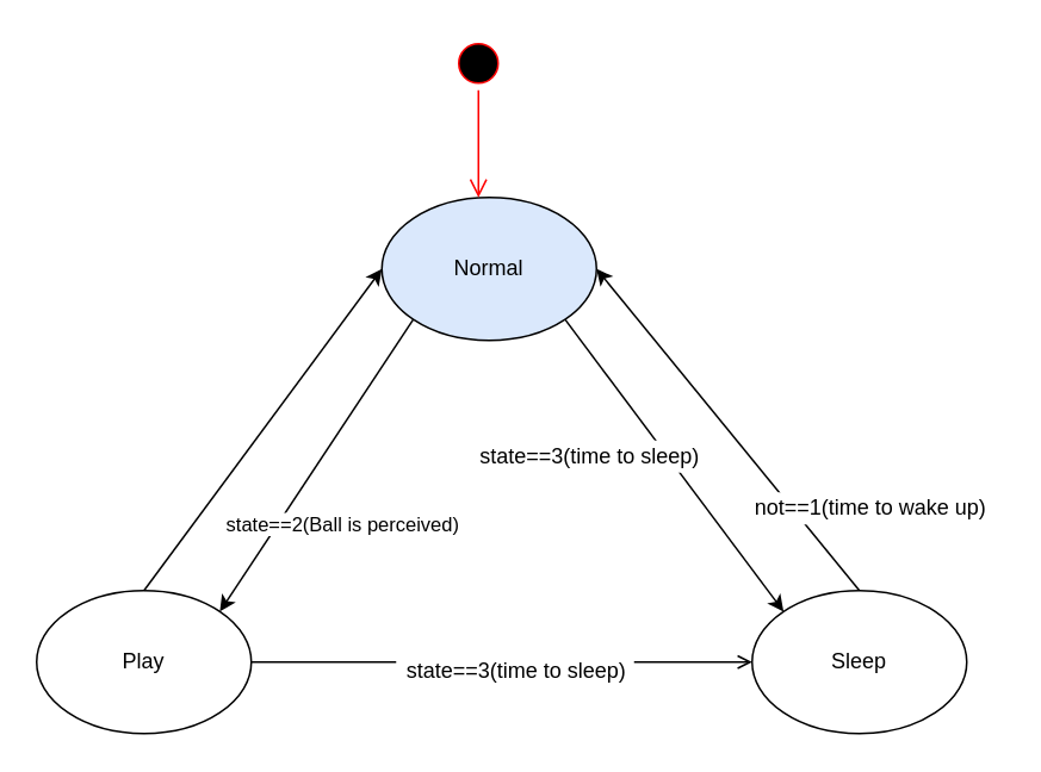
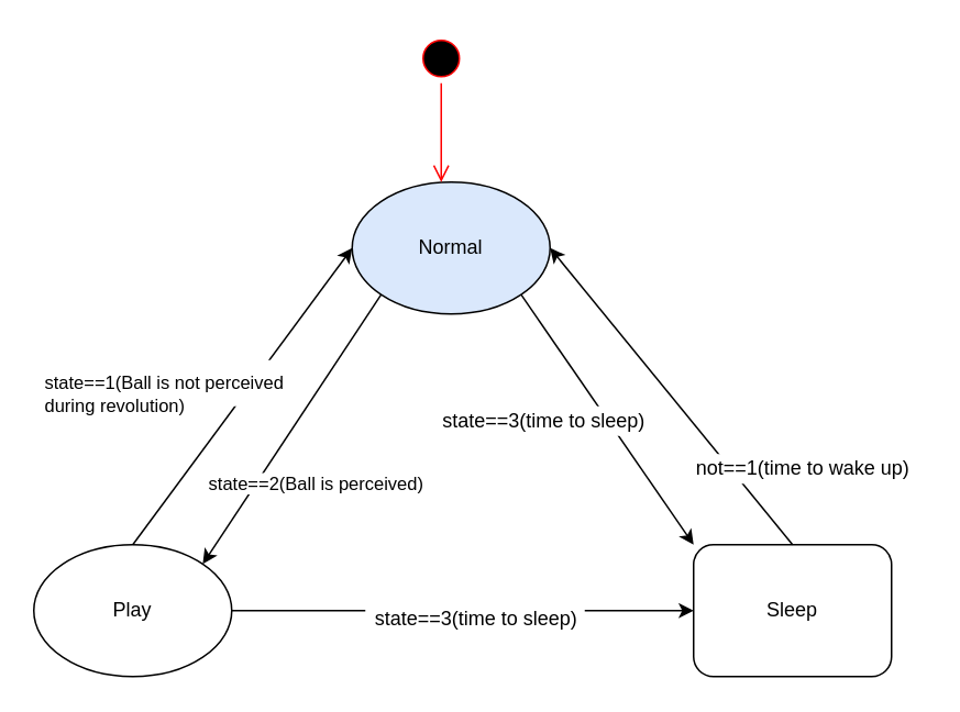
  <mxCell id="0" />
  <mxCell id="1" parent="0" />
  <mxCell id="2" value="Normal" style="ellipse;whiteSpace=wrap;html=1;fillColor=#dae8fc;" vertex="1" parent="1"><mxGeometry x="213" y="110" width="120" height="80" as="geometry" /></mxCell>
  <mxCell id="3" value="Play" style="ellipse;whiteSpace=wrap;html=1;" vertex="1" parent="1"><mxGeometry x="20" y="330" width="120" height="80" as="geometry" /></mxCell>
- <mxCell id="4" value="Sleep" style="ellipse;whiteSpace=wrap;html=1;" vertex="1" parent="1"><mxGeometry x="420" y="330" width="120" height="80" as="geometry" /></mxCell>
+ <mxCell id="4" value="Sleep" style="whiteSpace=wrap;html=1;rounded=1;" vertex="1" parent="1"><mxGeometry x="420" y="330" width="120" height="80" as="geometry" /></mxCell>
  <mxCell id="5" value="" style="endArrow=classic;html=1;exitX=1;exitY=1;exitDx=0;exitDy=0;entryX=0;entryY=0;entryDx=0;entryDy=0;" edge="1" parent="1" source="2" target="4"><mxGeometry width="50" height="50" relative="1" as="geometry"><mxPoint x="240" y="457" as="sourcePoint" /><mxPoint x="290" y="407" as="targetPoint" /></mxGeometry></mxCell>
  <mxCell id="6" value="" style="endArrow=classic;html=1;entryX=1;entryY=0.5;entryDx=0;entryDy=0;exitX=0.5;exitY=0;exitDx=0;exitDy=0;" edge="1" parent="1" source="4" target="2"><mxGeometry width="50" height="50" relative="1" as="geometry"><mxPoint x="240" y="457" as="sourcePoint" /><mxPoint x="290" y="407" as="targetPoint" /></mxGeometry></mxCell>
- <mxCell id="7" value="" style="endArrow=open;html=1;exitX=1;exitY=0.5;exitDx=0;exitDy=0;entryX=0;entryY=0.5;entryDx=0;entryDy=0;" edge="1" parent="1" source="3" target="4"><mxGeometry width="50" height="50" relative="1" as="geometry"><mxPoint x="240" y="457" as="sourcePoint" /><mxPoint x="290" y="407" as="targetPoint" /></mxGeometry></mxCell>
+ <mxCell id="7" value="" style="endArrow=classic;html=1;exitX=1;exitY=0.5;exitDx=0;exitDy=0;entryX=0;entryY=0.5;entryDx=0;entryDy=0;" edge="1" parent="1" source="3" target="4"><mxGeometry width="50" height="50" relative="1" as="geometry"><mxPoint x="240" y="457" as="sourcePoint" /><mxPoint x="290" y="407" as="targetPoint" /></mxGeometry></mxCell>
  <mxCell id="8" value="" style="endArrow=classic;html=1;exitX=0.5;exitY=0;exitDx=0;exitDy=0;entryX=0;entryY=0.5;entryDx=0;entryDy=0;" edge="1" parent="1" source="3" target="2"><mxGeometry width="50" height="50" relative="1" as="geometry"><mxPoint x="240" y="457" as="sourcePoint" /><mxPoint x="290" y="407" as="targetPoint" /></mxGeometry></mxCell>
  <mxCell id="9" value="" style="endArrow=classic;html=1;exitX=0;exitY=1;exitDx=0;exitDy=0;entryX=1;entryY=0;entryDx=0;entryDy=0;" edge="1" parent="1" source="2" target="3"><mxGeometry width="50" height="50" relative="1" as="geometry"><mxPoint x="240" y="457" as="sourcePoint" /><mxPoint x="290" y="407" as="targetPoint" /></mxGeometry></mxCell>
  <mxCell id="10" value="state==2(Ball is perceived)" style="edgeLabel;html=1;align=center;verticalAlign=middle;resizable=0;points=[];" vertex="1" connectable="0" parent="9"><mxGeometry x="0.339" y="4" relative="1" as="geometry"><mxPoint x="29.05" y="2.44" as="offset" /></mxGeometry></mxCell>
  <mxCell id="11" value="state==3(time to sleep)" style="text;html=1;align=center;verticalAlign=middle;resizable=0;points=[];autosize=1;fillColor=#ffffff;" vertex="1" parent="1"><mxGeometry x="221" y="366" width="133" height="18" as="geometry" /></mxCell>
  <mxCell id="12" value="&lt;span style=&quot;color: rgba(0 , 0 , 0 , 0) ; font-family: monospace ; font-size: 0px&quot;&gt;%3CmxGraphModel%3E%3Croot%3E%3CmxCell%20id%3D%220%22%2F%3E%3CmxCell%20id%3D%221%22%20parent%3D%220%22%2F%3E%3CmxCell%20id%3D%222%22%20value%3D%22state%3D%3D3(time%20to%20sleep)%22%20style%3D%22text%3Bhtml%3D1%3Balign%3Dcenter%3BverticalAlign%3Dmiddle%3Bresizable%3D0%3Bpoints%3D%5B%5D%3Bautosize%3D1%3B%22%20vertex%3D%221%22%20parent%3D%221%22%3E%3CmxGeometry%20x%3D%22535%22%20y%3D%22358%22%20width%3D%22133%22%20height%3D%2218%22%20as%3D%22geometry%22%2F%3E%3C%2FmxCell%3E%3C%2Froot%3E%3C%2FmxGraphModel%3E&lt;/span&gt;" style="text;html=1;align=center;verticalAlign=middle;resizable=0;points=[];autosize=1;" vertex="1" parent="1"><mxGeometry x="330" y="262" width="10" height="22" as="geometry" /></mxCell>
  <mxCell id="13" value="state==3(time to sleep)" style="text;html=1;align=center;verticalAlign=middle;resizable=0;points=[];autosize=1;fillColor=#ffffff;" vertex="1" parent="1"><mxGeometry x="262" y="246" width="133" height="18" as="geometry" /></mxCell>
+ <mxCell id="14" value="&lt;span style=&quot;color: rgb(0 , 0 , 0) ; font-family: &amp;#34;helvetica&amp;#34; ; font-size: 11px ; font-style: normal ; font-weight: 400 ; letter-spacing: normal ; text-align: center ; text-indent: 0px ; text-transform: none ; word-spacing: 0px ; background-color: rgb(255 , 255 , 255) ; display: inline ; float: none&quot;&gt;state==1(Ball is not perceived during revolution)&lt;/span&gt;" style="text;whiteSpace=wrap;html=1;fillColor=#ffffff;" vertex="1" parent="1"><mxGeometry x="25" y="218" width="150" height="28" as="geometry" /></mxCell>
  <mxCell id="15" value="not==1(time to wake up)" style="text;html=1;align=center;verticalAlign=middle;resizable=0;points=[];autosize=1;fillColor=#ffffff;" vertex="1" parent="1"><mxGeometry x="411" y="275" width="149" height="18" as="geometry" /></mxCell>
  <mxCell id="16" value="" style="ellipse;html=1;shape=startState;fillColor=#000000;strokeColor=#ff0000;" vertex="1" parent="1"><mxGeometry x="252" y="20" width="30" height="30" as="geometry" /></mxCell>
  <mxCell id="17" value="" style="edgeStyle=orthogonalEdgeStyle;html=1;verticalAlign=bottom;endArrow=open;endSize=8;strokeColor=#ff0000;" edge="1" source="16" parent="1"><mxGeometry relative="1" as="geometry"><mxPoint x="267" y="110" as="targetPoint" /></mxGeometry></mxCell>
